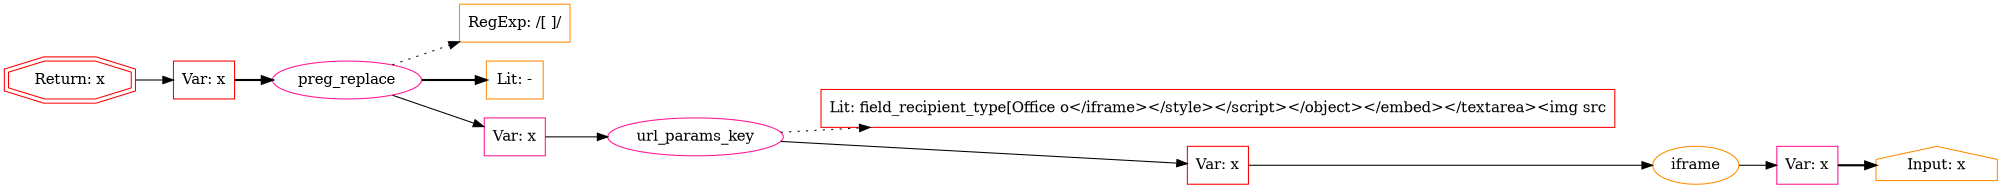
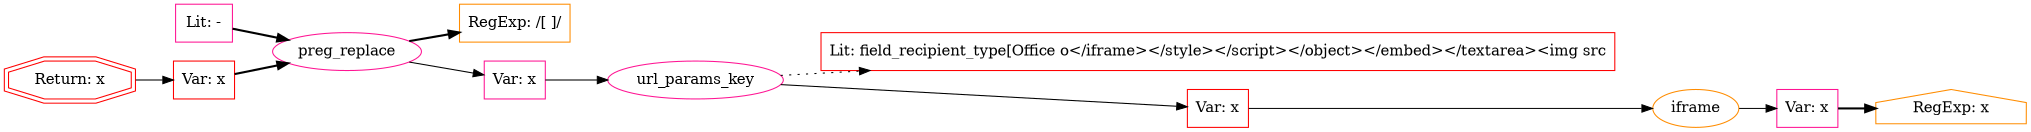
  digraph {
    rankdir=LR
    node [color=darkorange shape=box]
    edge [style=solid]
-   n1 [label="Input: x" shape=house]
+   n1 [label="RegExp: x" shape=house]
    n2 [label=iframe shape=ellipse]
    n3 [color=deeppink label="Var: x"]
    n4 [color=deeppink label=url_params_key shape=ellipse]
    n5 [color=red label="Lit: field_recipient_type[Office o</iframe></style></script></object></embed></textarea><img src"]
    n6 [color=red label="Var: x"]
    n7 [color=deeppink label=preg_replace shape=ellipse]
    n8 [label="RegExp: /[ ]/"]
-   n9 [label="Lit: -"]
+   n9 [color=deeppink label="Lit: -"]
    n10 [color=deeppink label="Var: x"]
    n11 [color=red label="Var: x"]
    n12 [color=red label="Return: x" shape=doubleoctagon]
    n2 -> n3
    n3 -> n1 [style=bold]
    n4 -> n5 [style=dotted]
    n4 -> n6
    n6 -> n2
-   n7 -> n8 [style=dotted]
-   n7 -> n9 [style=bold]
+   n7 -> n8 [style=bold]
+   n9 -> n7 [style=bold]
    n7 -> n10
    n10 -> n4
    n11 -> n7 [style=bold]
    n12 -> n11
  }
